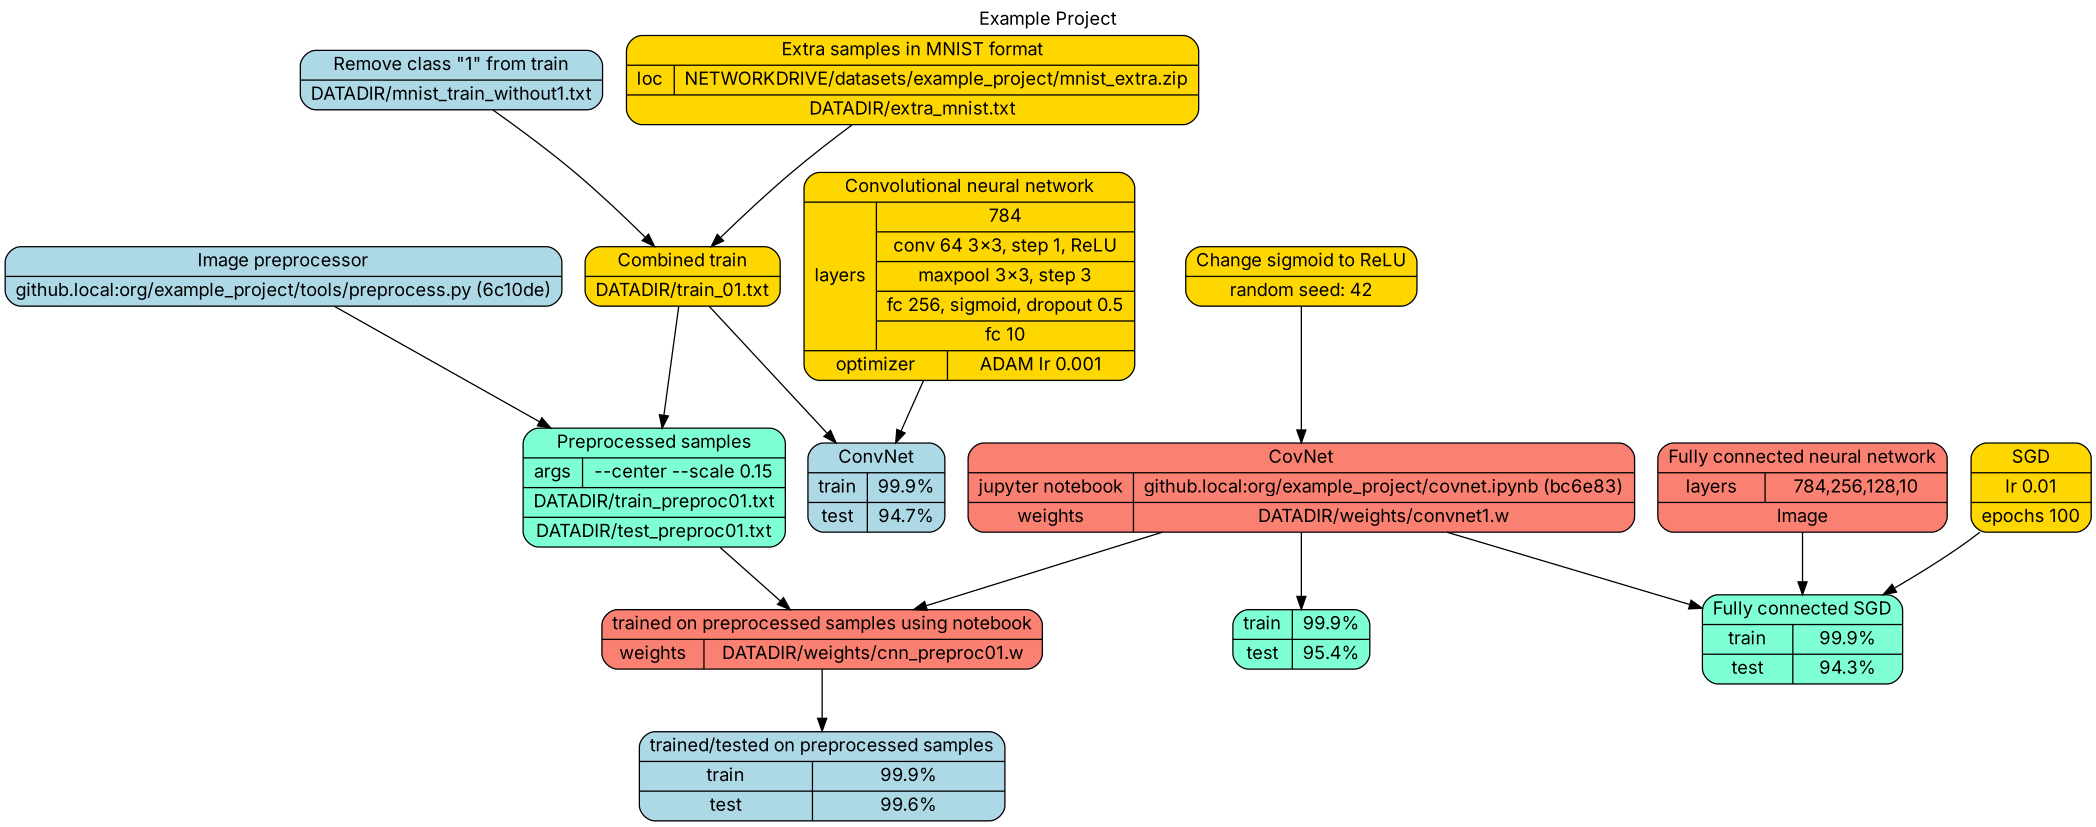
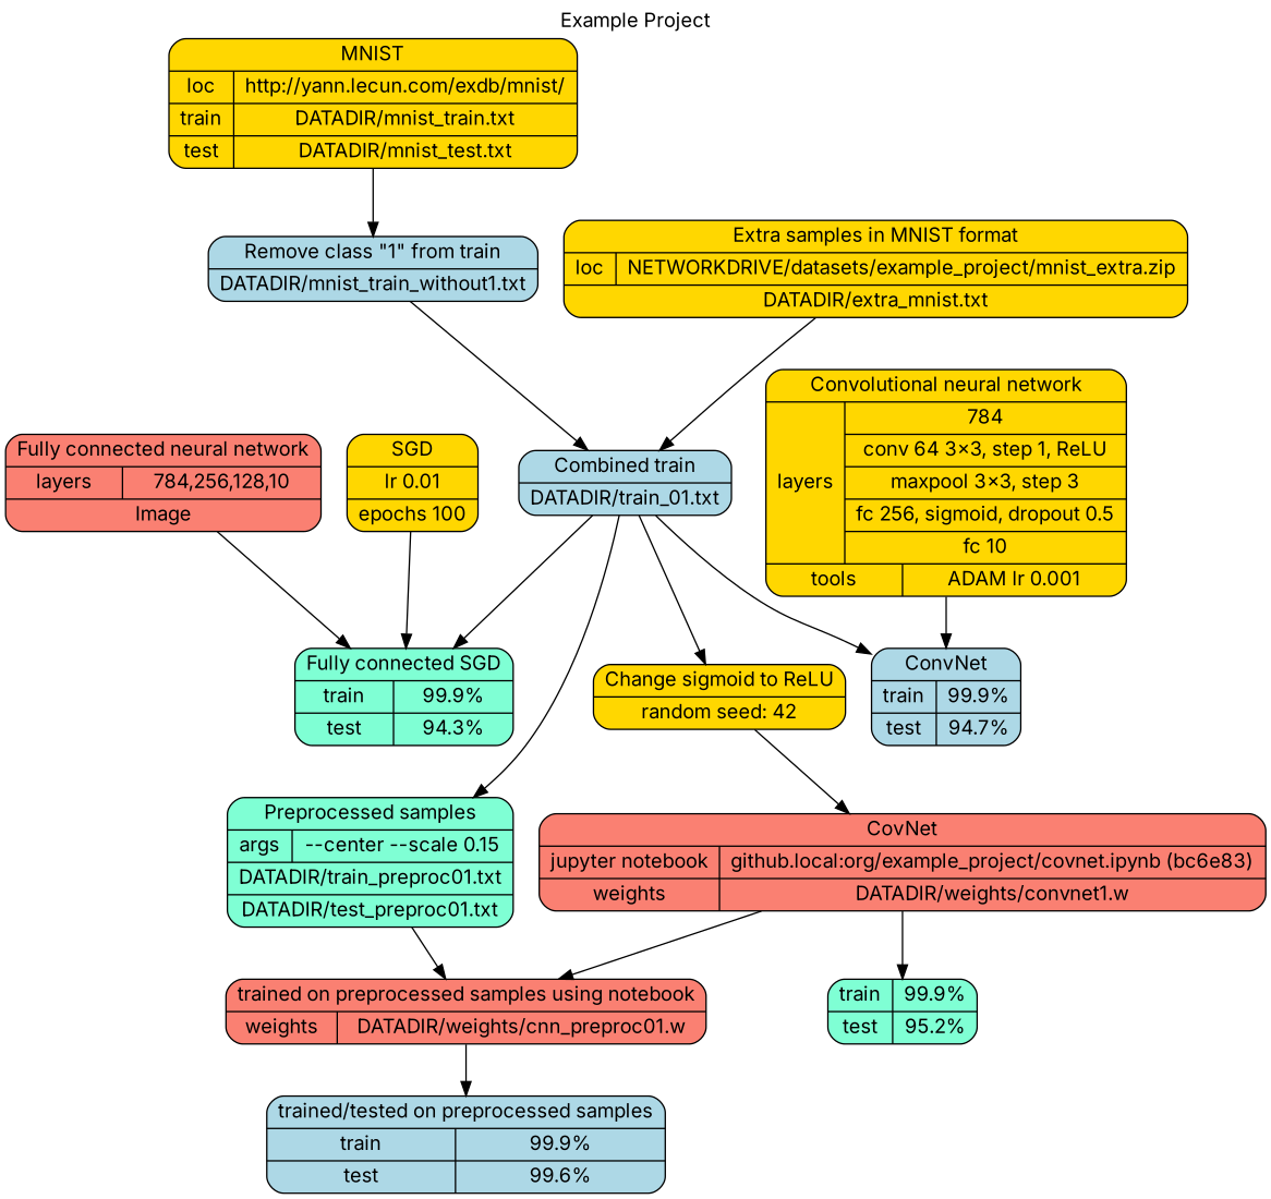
  digraph {
    fontname=Inter
    label="Example Project"
    labelloc=top
    node [fillcolor=gold fontname=Inter shape=Mrecord style=filled]
    edge [fontname=Inter]
+   n1 [label="{MNIST|{{loc|train|test}|{http://yann.lecun.com/exdb/mnist/|DATADIR/mnist_train.txt|DATADIR/mnist_test.txt}}}"]
    n2 [fillcolor=lightblue label="{Remove class \"1\" from train|DATADIR/mnist_train_without1.txt}"]
-   n3 [label="{Combined train|DATADIR/train_01.txt}"]
+   n3 [fillcolor=lightblue label="{Combined train|DATADIR/train_01.txt}"]
    n4 [fillcolor=aquamarine label="{Preprocessed samples|{args|--center --scale 0.15}|DATADIR/train_preproc01.txt|DATADIR/test_preproc01.txt}"]
    n5 [fillcolor=aquamarine label="{Fully connected SGD|{{train|test}|{99.9%|94.3%}}}"]
    n6 [fillcolor=lightblue label="{ConvNet|{{train|test}|{99.9%|94.7%}}}"]
    n7 [label="{Change sigmoid to ReLU|random seed: 42}"]
    n8 [label="{Extra samples in MNIST format|{loc|NETWORKDRIVE/datasets/example_project/mnist_extra.zip}|DATADIR/extra_mnist.txt}"]
    n9 [fillcolor=salmon label="{trained on preprocessed samples using notebook|{weights|DATADIR/weights/cnn_preproc01.w}}"]
    n10 [fillcolor=salmon label="{CovNet|{{jupyter notebook|weights}|{github.local:org/example_project/covnet.ipynb (bc6e83)|DATADIR/weights/convnet1.w}}}"]
    n11 [fillcolor=lightblue label="{trained/tested on preprocessed samples|{{train|test}|{99.9%|99.6%}}}"]
    n12 [fillcolor=salmon label="{Fully connected neural network|{layers| 784,256,128,10}|Image}"]
-   n13 [label="{Convolutional neural network|{layers|{784|conv 64 3x3, step 1, ReLU|maxpool 3x3, step 3|fc 256, sigmoid, dropout 0.5|fc 10}}|{optimizer|ADAM lr 0.001}}"]
+   n13 [label="{Convolutional neural network|{layers|{784|conv 64 3x3, step 1, ReLU|maxpool 3x3, step 3|fc 256, sigmoid, dropout 0.5|fc 10}}|{tools|ADAM lr 0.001}}"]
    n14 [label="{SGD|lr 0.01|epochs 100}"]
-   n15 [fillcolor=aquamarine label="{train|test}|{99.9%|95.4%}"]
-   n16 [fillcolor=lightblue label="{Image preprocessor|github.local:org/example_project/tools/preprocess.py (6c10de)}"]
+   n15 [fillcolor=aquamarine label="{train|test}|{99.9%|95.2%}"]
+   n1 -> n2
    n2 -> n3
    n3 -> n4
-   n10 -> n5
+   n3 -> n5
    n3 -> n6
+   n3 -> n7
    n4 -> n9
    n7 -> n10
    n8 -> n3
    n9 -> n11
    n10 -> n9
    n10 -> n15
    n12 -> n5
    n13 -> n6
    n14 -> n5
-   n16 -> n4
  }
